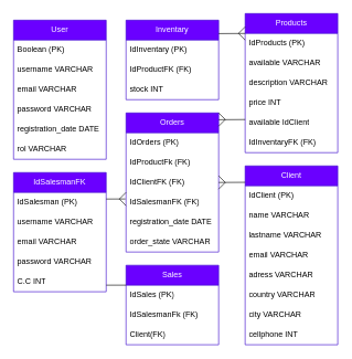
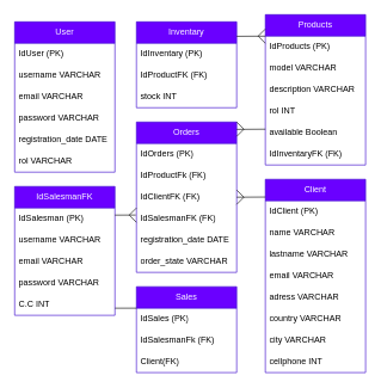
  <mxCell id="0" />
  <mxCell id="1" parent="0" />
  <mxCell id="2" value="Sales" style="swimlane;fontStyle=0;childLayout=stackLayout;horizontal=1;startSize=30;horizontalStack=0;resizeParent=1;resizeParentMax=0;resizeLast=0;collapsible=1;marginBottom=0;whiteSpace=wrap;html=1;fillColor=#6a00ff;fontColor=#ffffff;strokeColor=#3700CC;" parent="1" vertex="1"><mxGeometry x="190" y="400" width="140" height="120" as="geometry" /></mxCell>
  <mxCell id="3" value="IdSales (PK)" style="text;align=left;verticalAlign=middle;spacingLeft=4;spacingRight=4;overflow=hidden;points=[[0,0.5],[1,0.5]];portConstraint=eastwest;rotatable=0;whiteSpace=wrap;html=1;fillColor=none;" parent="2" vertex="1"><mxGeometry y="30" width="140" height="30" as="geometry" /></mxCell>
  <mxCell id="4" value="IdSalesmanFk (FK)" style="text;fillColor=none;align=left;verticalAlign=middle;spacingLeft=4;spacingRight=4;overflow=hidden;points=[[0,0.5],[1,0.5]];portConstraint=eastwest;rotatable=0;whiteSpace=wrap;html=1;" parent="2" vertex="1"><mxGeometry y="60" width="140" height="30" as="geometry" /></mxCell>
  <mxCell id="5" value="Client(FK)" style="text;strokeColor=none;fillColor=none;align=left;verticalAlign=middle;spacingLeft=4;spacingRight=4;overflow=hidden;points=[[0,0.5],[1,0.5]];portConstraint=eastwest;rotatable=0;whiteSpace=wrap;html=1;" parent="2" vertex="1"><mxGeometry y="90" width="140" height="30" as="geometry" /></mxCell>
  <mxCell id="6" value="Inventary" style="swimlane;fontStyle=0;childLayout=stackLayout;horizontal=1;startSize=30;horizontalStack=0;resizeParent=1;resizeParentMax=0;resizeLast=0;collapsible=1;marginBottom=0;whiteSpace=wrap;html=1;fillColor=#6a00ff;fontColor=#ffffff;strokeColor=#3700CC;" parent="1" vertex="1"><mxGeometry x="190" y="30" width="140" height="120" as="geometry" /></mxCell>
  <mxCell id="7" value="IdInventary (PK)" style="text;align=left;verticalAlign=middle;spacingLeft=4;spacingRight=4;overflow=hidden;points=[[0,0.5],[1,0.5]];portConstraint=eastwest;rotatable=0;whiteSpace=wrap;html=1;fillColor=none;" parent="6" vertex="1"><mxGeometry y="30" width="140" height="30" as="geometry" /></mxCell>
  <mxCell id="8" value="IdProductFK (FK)" style="text;strokeColor=none;fillColor=none;align=left;verticalAlign=middle;spacingLeft=4;spacingRight=4;overflow=hidden;points=[[0,0.5],[1,0.5]];portConstraint=eastwest;rotatable=0;whiteSpace=wrap;html=1;" parent="6" vertex="1"><mxGeometry y="60" width="140" height="30" as="geometry" /></mxCell>
  <mxCell id="9" value="stock INT" style="text;strokeColor=none;fillColor=none;align=left;verticalAlign=middle;spacingLeft=4;spacingRight=4;overflow=hidden;points=[[0,0.5],[1,0.5]];portConstraint=eastwest;rotatable=0;whiteSpace=wrap;html=1;" parent="6" vertex="1"><mxGeometry y="90" width="140" height="30" as="geometry" /></mxCell>
  <mxCell id="10" value="Orders" style="swimlane;fontStyle=0;childLayout=stackLayout;horizontal=1;startSize=30;horizontalStack=0;resizeParent=1;resizeParentMax=0;resizeLast=0;collapsible=1;marginBottom=0;whiteSpace=wrap;html=1;fillColor=#6a00ff;fontColor=#ffffff;strokeColor=#3700CC;" parent="1" vertex="1"><mxGeometry x="190" y="170" width="140" height="210" as="geometry" /></mxCell>
  <mxCell id="11" value="IdOrders (PK)" style="text;align=left;verticalAlign=middle;spacingLeft=4;spacingRight=4;overflow=hidden;points=[[0,0.5],[1,0.5]];portConstraint=eastwest;rotatable=0;whiteSpace=wrap;html=1;fillColor=none;" parent="10" vertex="1"><mxGeometry y="30" width="140" height="30" as="geometry" /></mxCell>
  <mxCell id="12" value="IdProductFk (FK)" style="text;fillColor=none;align=left;verticalAlign=middle;spacingLeft=4;spacingRight=4;overflow=hidden;points=[[0,0.5],[1,0.5]];portConstraint=eastwest;rotatable=0;whiteSpace=wrap;html=1;" parent="10" vertex="1"><mxGeometry y="60" width="140" height="30" as="geometry" /></mxCell>
  <mxCell id="13" value="IdClientFK (FK)" style="text;strokeColor=none;fillColor=none;align=left;verticalAlign=middle;spacingLeft=4;spacingRight=4;overflow=hidden;points=[[0,0.5],[1,0.5]];portConstraint=eastwest;rotatable=0;whiteSpace=wrap;html=1;" parent="10" vertex="1"><mxGeometry y="90" width="140" height="30" as="geometry" /></mxCell>
  <mxCell id="14" value="IdSalesmanFK (FK)" style="text;strokeColor=none;fillColor=none;align=left;verticalAlign=middle;spacingLeft=4;spacingRight=4;overflow=hidden;points=[[0,0.5],[1,0.5]];portConstraint=eastwest;rotatable=0;whiteSpace=wrap;html=1;" parent="10" vertex="1"><mxGeometry y="120" width="140" height="30" as="geometry" /></mxCell>
  <mxCell id="15" value="registration_date DATE" style="text;strokeColor=none;fillColor=none;align=left;verticalAlign=middle;spacingLeft=4;spacingRight=4;overflow=hidden;points=[[0,0.5],[1,0.5]];portConstraint=eastwest;rotatable=0;whiteSpace=wrap;html=1;" parent="10" vertex="1"><mxGeometry y="150" width="140" height="30" as="geometry" /></mxCell>
  <mxCell id="16" value="order_state VARCHAR" style="text;strokeColor=none;fillColor=none;align=left;verticalAlign=middle;spacingLeft=4;spacingRight=4;overflow=hidden;points=[[0,0.5],[1,0.5]];portConstraint=eastwest;rotatable=0;whiteSpace=wrap;html=1;" parent="10" vertex="1"><mxGeometry y="180" width="140" height="30" as="geometry" /></mxCell>
  <mxCell id="17" value="Products" style="swimlane;fontStyle=0;childLayout=stackLayout;horizontal=1;startSize=30;horizontalStack=0;resizeParent=1;resizeParentMax=0;resizeLast=0;collapsible=1;marginBottom=0;whiteSpace=wrap;html=1;fillColor=#6a00ff;fontColor=#ffffff;strokeColor=#3700CC;" parent="1" vertex="1"><mxGeometry x="370" y="20" width="140" height="210" as="geometry" /></mxCell>
  <mxCell id="18" value="IdProducts (PK)" style="text;align=left;verticalAlign=middle;spacingLeft=4;spacingRight=4;overflow=hidden;points=[[0,0.5],[1,0.5]];portConstraint=eastwest;rotatable=0;whiteSpace=wrap;html=1;fillColor=none;" parent="17" vertex="1"><mxGeometry y="30" width="140" height="30" as="geometry" /></mxCell>
- <mxCell id="19" value="available VARCHAR" style="text;fillColor=none;align=left;verticalAlign=middle;spacingLeft=4;spacingRight=4;overflow=hidden;points=[[0,0.5],[1,0.5]];portConstraint=eastwest;rotatable=0;whiteSpace=wrap;html=1;" parent="17" vertex="1"><mxGeometry y="60" width="140" height="30" as="geometry" /></mxCell>
+ <mxCell id="19" value="model VARCHAR" style="text;fillColor=none;align=left;verticalAlign=middle;spacingLeft=4;spacingRight=4;overflow=hidden;points=[[0,0.5],[1,0.5]];portConstraint=eastwest;rotatable=0;whiteSpace=wrap;html=1;" parent="17" vertex="1"><mxGeometry y="60" width="140" height="30" as="geometry" /></mxCell>
  <mxCell id="20" value="description VARCHAR" style="text;strokeColor=none;fillColor=none;align=left;verticalAlign=middle;spacingLeft=4;spacingRight=4;overflow=hidden;points=[[0,0.5],[1,0.5]];portConstraint=eastwest;rotatable=0;whiteSpace=wrap;html=1;" parent="17" vertex="1"><mxGeometry y="90" width="140" height="30" as="geometry" /></mxCell>
- <mxCell id="21" value="price INT" style="text;strokeColor=none;fillColor=none;align=left;verticalAlign=middle;spacingLeft=4;spacingRight=4;overflow=hidden;points=[[0,0.5],[1,0.5]];portConstraint=eastwest;rotatable=0;whiteSpace=wrap;html=1;" parent="17" vertex="1"><mxGeometry y="120" width="140" height="30" as="geometry" /></mxCell>
- <mxCell id="22" value="available IdClient" style="text;strokeColor=none;fillColor=none;align=left;verticalAlign=middle;spacingLeft=4;spacingRight=4;overflow=hidden;points=[[0,0.5],[1,0.5]];portConstraint=eastwest;rotatable=0;whiteSpace=wrap;html=1;" parent="17" vertex="1"><mxGeometry y="150" width="140" height="30" as="geometry" /></mxCell>
+ <mxCell id="21" value="rol INT" style="text;strokeColor=none;fillColor=none;align=left;verticalAlign=middle;spacingLeft=4;spacingRight=4;overflow=hidden;points=[[0,0.5],[1,0.5]];portConstraint=eastwest;rotatable=0;whiteSpace=wrap;html=1;" parent="17" vertex="1"><mxGeometry y="120" width="140" height="30" as="geometry" /></mxCell>
+ <mxCell id="22" value="available Boolean" style="text;strokeColor=none;fillColor=none;align=left;verticalAlign=middle;spacingLeft=4;spacingRight=4;overflow=hidden;points=[[0,0.5],[1,0.5]];portConstraint=eastwest;rotatable=0;whiteSpace=wrap;html=1;" parent="17" vertex="1"><mxGeometry y="150" width="140" height="30" as="geometry" /></mxCell>
  <mxCell id="23" value="IdInventaryFK (FK)" style="text;strokeColor=none;fillColor=none;align=left;verticalAlign=middle;spacingLeft=4;spacingRight=4;overflow=hidden;points=[[0,0.5],[1,0.5]];portConstraint=eastwest;rotatable=0;whiteSpace=wrap;html=1;" parent="17" vertex="1"><mxGeometry y="180" width="140" height="30" as="geometry" /></mxCell>
  <mxCell id="24" value="Client" style="swimlane;fontStyle=0;childLayout=stackLayout;horizontal=1;startSize=30;horizontalStack=0;resizeParent=1;resizeParentMax=0;resizeLast=0;collapsible=1;marginBottom=0;whiteSpace=wrap;html=1;fillColor=#6a00ff;fontColor=#ffffff;strokeColor=#3700CC;" parent="1" vertex="1"><mxGeometry x="370" y="250" width="140" height="270" as="geometry" /></mxCell>
  <mxCell id="25" value="IdClient (PK)" style="text;align=left;verticalAlign=middle;spacingLeft=4;spacingRight=4;overflow=hidden;points=[[0,0.5],[1,0.5]];portConstraint=eastwest;rotatable=0;whiteSpace=wrap;html=1;fillColor=none;" parent="24" vertex="1"><mxGeometry y="30" width="140" height="30" as="geometry" /></mxCell>
  <mxCell id="26" value="name VARCHAR" style="text;fillColor=none;align=left;verticalAlign=middle;spacingLeft=4;spacingRight=4;overflow=hidden;points=[[0,0.5],[1,0.5]];portConstraint=eastwest;rotatable=0;whiteSpace=wrap;html=1;" parent="24" vertex="1"><mxGeometry y="60" width="140" height="30" as="geometry" /></mxCell>
  <mxCell id="27" value="lastname VARCHAR" style="text;strokeColor=none;fillColor=none;align=left;verticalAlign=middle;spacingLeft=4;spacingRight=4;overflow=hidden;points=[[0,0.5],[1,0.5]];portConstraint=eastwest;rotatable=0;whiteSpace=wrap;html=1;" parent="24" vertex="1"><mxGeometry y="90" width="140" height="30" as="geometry" /></mxCell>
  <mxCell id="28" value="email VARCHAR" style="text;strokeColor=none;fillColor=none;align=left;verticalAlign=middle;spacingLeft=4;spacingRight=4;overflow=hidden;points=[[0,0.5],[1,0.5]];portConstraint=eastwest;rotatable=0;whiteSpace=wrap;html=1;" parent="24" vertex="1"><mxGeometry y="120" width="140" height="30" as="geometry" /></mxCell>
  <mxCell id="29" value="adress VARCHAR" style="text;strokeColor=none;fillColor=none;align=left;verticalAlign=middle;spacingLeft=4;spacingRight=4;overflow=hidden;points=[[0,0.5],[1,0.5]];portConstraint=eastwest;rotatable=0;whiteSpace=wrap;html=1;" parent="24" vertex="1"><mxGeometry y="150" width="140" height="30" as="geometry" /></mxCell>
  <mxCell id="30" value="country VARCHAR" style="text;strokeColor=none;fillColor=none;align=left;verticalAlign=middle;spacingLeft=4;spacingRight=4;overflow=hidden;points=[[0,0.5],[1,0.5]];portConstraint=eastwest;rotatable=0;whiteSpace=wrap;html=1;" parent="24" vertex="1"><mxGeometry y="180" width="140" height="30" as="geometry" /></mxCell>
  <mxCell id="31" value="city VARCHAR" style="text;strokeColor=none;fillColor=none;align=left;verticalAlign=middle;spacingLeft=4;spacingRight=4;overflow=hidden;points=[[0,0.5],[1,0.5]];portConstraint=eastwest;rotatable=0;whiteSpace=wrap;html=1;" parent="24" vertex="1"><mxGeometry y="210" width="140" height="30" as="geometry" /></mxCell>
  <mxCell id="32" value="cellphone INT" style="text;strokeColor=none;fillColor=none;align=left;verticalAlign=middle;spacingLeft=4;spacingRight=4;overflow=hidden;points=[[0,0.5],[1,0.5]];portConstraint=eastwest;rotatable=0;whiteSpace=wrap;html=1;" parent="24" vertex="1"><mxGeometry y="240" width="140" height="30" as="geometry" /></mxCell>
  <mxCell id="33" value="User" style="swimlane;fontStyle=0;childLayout=stackLayout;horizontal=1;startSize=30;horizontalStack=0;resizeParent=1;resizeParentMax=0;resizeLast=0;collapsible=1;marginBottom=0;whiteSpace=wrap;html=1;fillColor=#6a00ff;fontColor=#ffffff;strokeColor=#3700CC;" parent="1" vertex="1"><mxGeometry x="20" y="30" width="140" height="210" as="geometry" /></mxCell>
- <mxCell id="34" value="Boolean (PK)" style="text;align=left;verticalAlign=middle;spacingLeft=4;spacingRight=4;overflow=hidden;points=[[0,0.5],[1,0.5]];portConstraint=eastwest;rotatable=0;whiteSpace=wrap;html=1;fillColor=none;" parent="33" vertex="1"><mxGeometry y="30" width="140" height="30" as="geometry" /></mxCell>
+ <mxCell id="34" value="IdUser (PK)" style="text;align=left;verticalAlign=middle;spacingLeft=4;spacingRight=4;overflow=hidden;points=[[0,0.5],[1,0.5]];portConstraint=eastwest;rotatable=0;whiteSpace=wrap;html=1;fillColor=none;" parent="33" vertex="1"><mxGeometry y="30" width="140" height="30" as="geometry" /></mxCell>
  <mxCell id="35" value="username VARCHAR" style="text;fillColor=none;align=left;verticalAlign=middle;spacingLeft=4;spacingRight=4;overflow=hidden;points=[[0,0.5],[1,0.5]];portConstraint=eastwest;rotatable=0;whiteSpace=wrap;html=1;" parent="33" vertex="1"><mxGeometry y="60" width="140" height="30" as="geometry" /></mxCell>
  <mxCell id="36" value="email VARCHAR" style="text;strokeColor=none;fillColor=none;align=left;verticalAlign=middle;spacingLeft=4;spacingRight=4;overflow=hidden;points=[[0,0.5],[1,0.5]];portConstraint=eastwest;rotatable=0;whiteSpace=wrap;html=1;" parent="33" vertex="1"><mxGeometry y="90" width="140" height="30" as="geometry" /></mxCell>
  <mxCell id="37" value="password VARCHAR" style="text;strokeColor=none;fillColor=none;align=left;verticalAlign=middle;spacingLeft=4;spacingRight=4;overflow=hidden;points=[[0,0.5],[1,0.5]];portConstraint=eastwest;rotatable=0;whiteSpace=wrap;html=1;" parent="33" vertex="1"><mxGeometry y="120" width="140" height="30" as="geometry" /></mxCell>
  <mxCell id="38" value="registration_date DATE" style="text;strokeColor=none;fillColor=none;align=left;verticalAlign=middle;spacingLeft=4;spacingRight=4;overflow=hidden;points=[[0,0.5],[1,0.5]];portConstraint=eastwest;rotatable=0;whiteSpace=wrap;html=1;" parent="33" vertex="1"><mxGeometry y="150" width="140" height="30" as="geometry" /></mxCell>
  <mxCell id="39" value="rol VARCHAR" style="text;strokeColor=none;fillColor=none;align=left;verticalAlign=middle;spacingLeft=4;spacingRight=4;overflow=hidden;points=[[0,0.5],[1,0.5]];portConstraint=eastwest;rotatable=0;whiteSpace=wrap;html=1;" parent="33" vertex="1"><mxGeometry y="180" width="140" height="30" as="geometry" /></mxCell>
  <mxCell id="40" value="IdSalesmanFK" style="swimlane;fontStyle=0;childLayout=stackLayout;horizontal=1;startSize=30;horizontalStack=0;resizeParent=1;resizeParentMax=0;resizeLast=0;collapsible=1;marginBottom=0;whiteSpace=wrap;html=1;fillColor=#6a00ff;fontColor=#ffffff;strokeColor=#3700CC;" parent="1" vertex="1"><mxGeometry x="20" y="260" width="140" height="180" as="geometry" /></mxCell>
  <mxCell id="41" value="IdSalesman (PK)" style="text;align=left;verticalAlign=middle;spacingLeft=4;spacingRight=4;overflow=hidden;points=[[0,0.5],[1,0.5]];portConstraint=eastwest;rotatable=0;whiteSpace=wrap;html=1;fillColor=none;" parent="40" vertex="1"><mxGeometry y="30" width="140" height="30" as="geometry" /></mxCell>
  <mxCell id="42" value="username VARCHAR" style="text;fillColor=none;align=left;verticalAlign=middle;spacingLeft=4;spacingRight=4;overflow=hidden;points=[[0,0.5],[1,0.5]];portConstraint=eastwest;rotatable=0;whiteSpace=wrap;html=1;" parent="40" vertex="1"><mxGeometry y="60" width="140" height="30" as="geometry" /></mxCell>
  <mxCell id="43" value="email VARCHAR" style="text;strokeColor=none;fillColor=none;align=left;verticalAlign=middle;spacingLeft=4;spacingRight=4;overflow=hidden;points=[[0,0.5],[1,0.5]];portConstraint=eastwest;rotatable=0;whiteSpace=wrap;html=1;" parent="40" vertex="1"><mxGeometry y="90" width="140" height="30" as="geometry" /></mxCell>
  <mxCell id="44" value="password VARCHAR" style="text;strokeColor=none;fillColor=none;align=left;verticalAlign=middle;spacingLeft=4;spacingRight=4;overflow=hidden;points=[[0,0.5],[1,0.5]];portConstraint=eastwest;rotatable=0;whiteSpace=wrap;html=1;" parent="40" vertex="1"><mxGeometry y="120" width="140" height="30" as="geometry" /></mxCell>
  <mxCell id="45" value="C.C INT" style="text;strokeColor=none;fillColor=none;align=left;verticalAlign=middle;spacingLeft=4;spacingRight=4;overflow=hidden;points=[[0,0.5],[1,0.5]];portConstraint=eastwest;rotatable=0;whiteSpace=wrap;html=1;" parent="40" vertex="1"><mxGeometry y="150" width="140" height="30" as="geometry" /></mxCell>
  <mxCell id="46" value="" style="endArrow=none;html=1;rounded=0;entryX=-0.007;entryY=0.33;entryDx=0;entryDy=0;entryPerimeter=0;" parent="1" target="14" edge="1"><mxGeometry width="50" height="50" relative="1" as="geometry"><mxPoint x="160" y="300" as="sourcePoint" /><mxPoint x="210" y="250" as="targetPoint" /></mxGeometry></mxCell>
  <mxCell id="47" value="" style="endArrow=none;html=1;rounded=0;entryX=-0.007;entryY=0.33;entryDx=0;entryDy=0;entryPerimeter=0;exitX=1;exitY=0.5;exitDx=0;exitDy=0;" parent="1" source="13" edge="1"><mxGeometry width="50" height="50" relative="1" as="geometry"><mxPoint x="341" y="274.76" as="sourcePoint" /><mxPoint x="370" y="274.76" as="targetPoint" /></mxGeometry></mxCell>
  <mxCell id="48" value="" style="endArrow=none;html=1;rounded=0;entryX=-0.007;entryY=0.33;entryDx=0;entryDy=0;entryPerimeter=0;exitX=1.001;exitY=0.667;exitDx=0;exitDy=0;exitPerimeter=0;" parent="1" edge="1" source="45"><mxGeometry width="50" height="50" relative="1" as="geometry"><mxPoint x="161" y="430" as="sourcePoint" /><mxPoint x="190" y="430" as="targetPoint" /></mxGeometry></mxCell>
  <mxCell id="49" value="" style="endArrow=none;html=1;rounded=0;entryX=-0.007;entryY=0.33;entryDx=0;entryDy=0;entryPerimeter=0;exitX=1;exitY=0.5;exitDx=0;exitDy=0;" parent="1" edge="1"><mxGeometry width="50" height="50" relative="1" as="geometry"><mxPoint x="330" y="180.24" as="sourcePoint" /><mxPoint x="370" y="180" as="targetPoint" /></mxGeometry></mxCell>
  <mxCell id="50" value="" style="endArrow=none;html=1;rounded=0;entryX=-0.007;entryY=0.33;entryDx=0;entryDy=0;entryPerimeter=0;exitX=1;exitY=0.5;exitDx=0;exitDy=0;" parent="1" edge="1"><mxGeometry width="50" height="50" relative="1" as="geometry"><mxPoint x="330" y="50.24" as="sourcePoint" /><mxPoint x="370" y="50" as="targetPoint" /></mxGeometry></mxCell>
  <mxCell id="51" value="" style="endArrow=none;html=1;rounded=0;" edge="1" parent="1"><mxGeometry width="50" height="50" relative="1" as="geometry"><mxPoint x="330" y="285" as="sourcePoint" /><mxPoint x="330" y="265" as="targetPoint" /><Array as="points"><mxPoint x="340" y="275" /></Array></mxGeometry></mxCell>
  <mxCell id="52" value="" style="endArrow=none;html=1;rounded=0;" edge="1" parent="1"><mxGeometry width="50" height="50" relative="1" as="geometry"><mxPoint x="330" y="190" as="sourcePoint" /><mxPoint x="330" y="170" as="targetPoint" /><Array as="points"><mxPoint x="340" y="180" /></Array></mxGeometry></mxCell>
  <mxCell id="53" value="" style="endArrow=none;html=1;rounded=0;entryX=-0.001;entryY=0.168;entryDx=0;entryDy=0;entryPerimeter=0;exitX=0.001;exitY=0.33;exitDx=0;exitDy=0;exitPerimeter=0;" edge="1" parent="1"><mxGeometry width="50" height="50" relative="1" as="geometry"><mxPoint x="190" y="310" as="sourcePoint" /><mxPoint x="190" y="290" as="targetPoint" /><Array as="points"><mxPoint x="180" y="300" /></Array></mxGeometry></mxCell>
  <mxCell id="54" value="" style="endArrow=none;html=1;rounded=0;entryX=-0.001;entryY=0.168;entryDx=0;entryDy=0;entryPerimeter=0;exitX=0.001;exitY=0.33;exitDx=0;exitDy=0;exitPerimeter=0;" edge="1" parent="1"><mxGeometry width="50" height="50" relative="1" as="geometry"><mxPoint x="370" y="60" as="sourcePoint" /><mxPoint x="370" y="40" as="targetPoint" /><Array as="points"><mxPoint x="360" y="50" /></Array></mxGeometry></mxCell>
